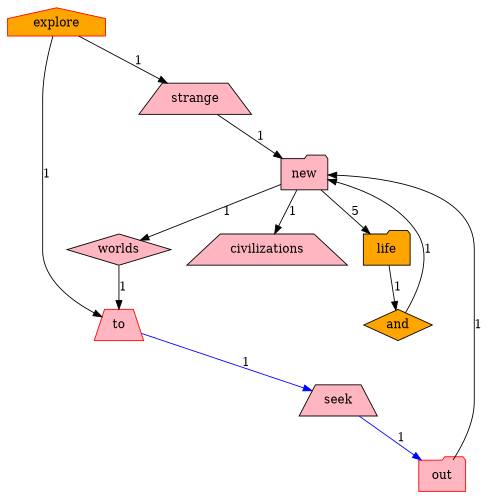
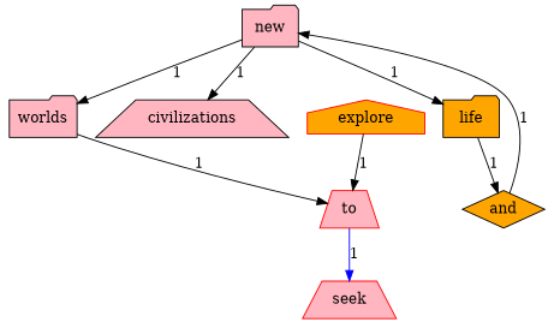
  digraph {
    node [fillcolor=lightpink shape=trapezium style=filled]
    new [shape=folder]
-   worlds [shape=diamond]
+   worlds [shape=folder]
    civilizations
    life [fillcolor=orange shape=folder]
    to [color=red]
    and [fillcolor=orange shape=diamond]
-   seek [color=black]
+   seek [color=red]
    explore [color=red fillcolor=orange shape=house]
-   strange
-   out [color=red shape=folder]
    new -> worlds [label=1]
    new -> civilizations [label=1]
-   new -> life [label=5]
+   new -> life [label=1]
    worlds -> to [label=1]
    life -> and [label=1]
    to -> seek [color=blue label=1]
    and -> new [label=1]
-   seek -> out [color=blue label=1]
    explore -> to [label=1]
-   explore -> strange [label=1]
-   strange -> new [label=1]
-   out -> new [label=1]
  }
